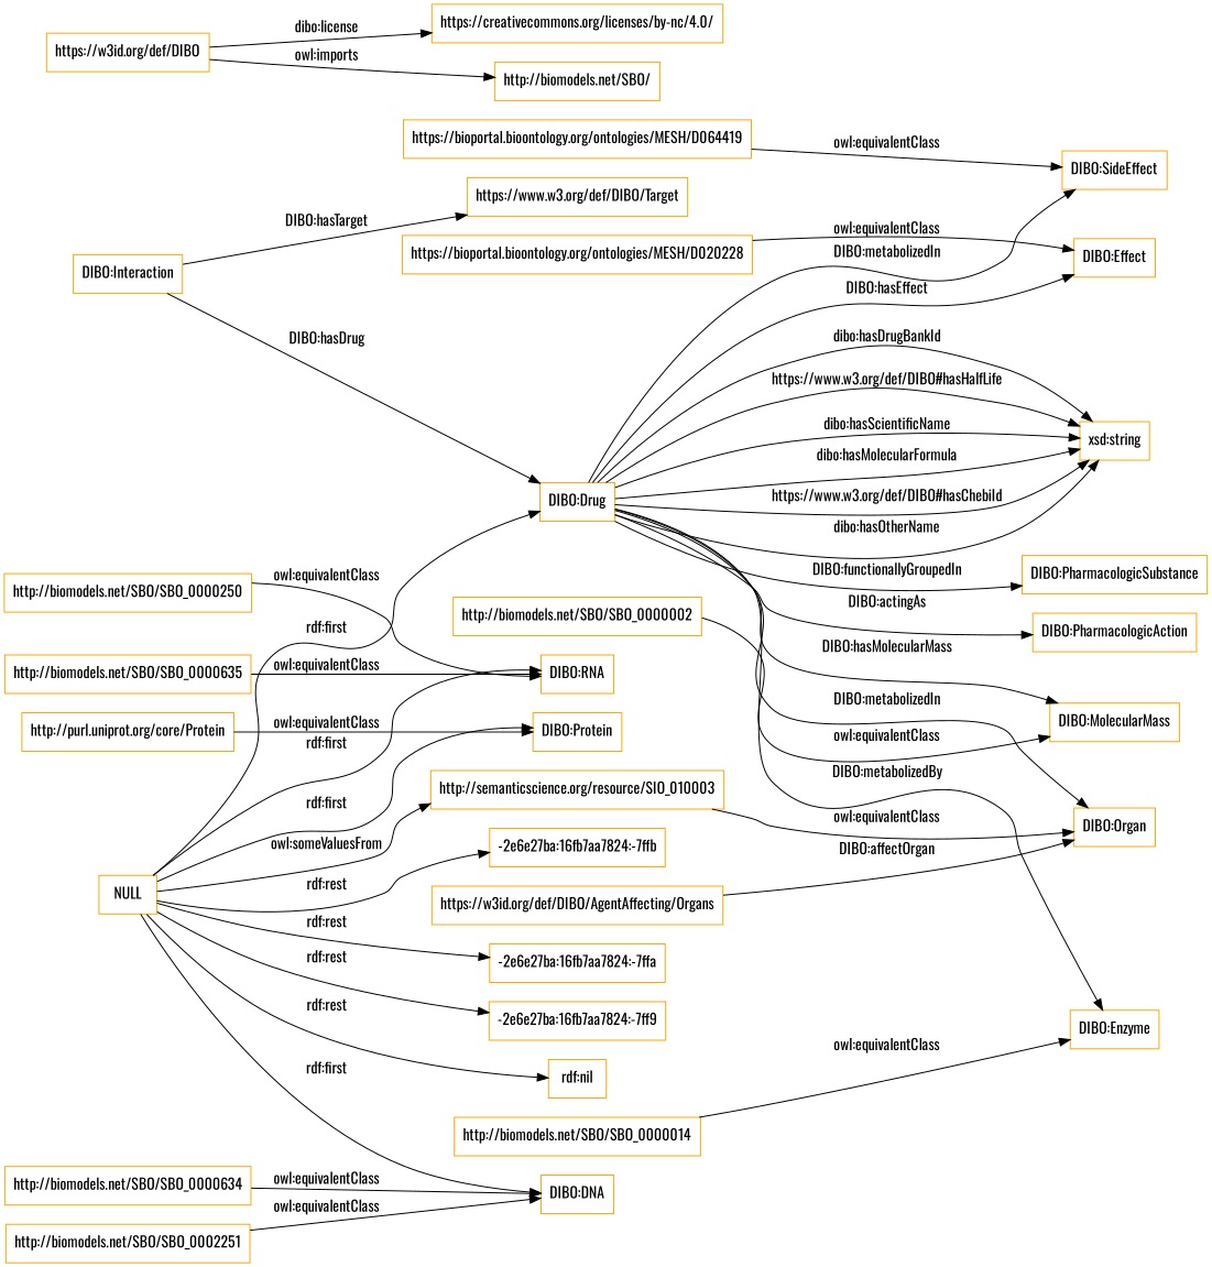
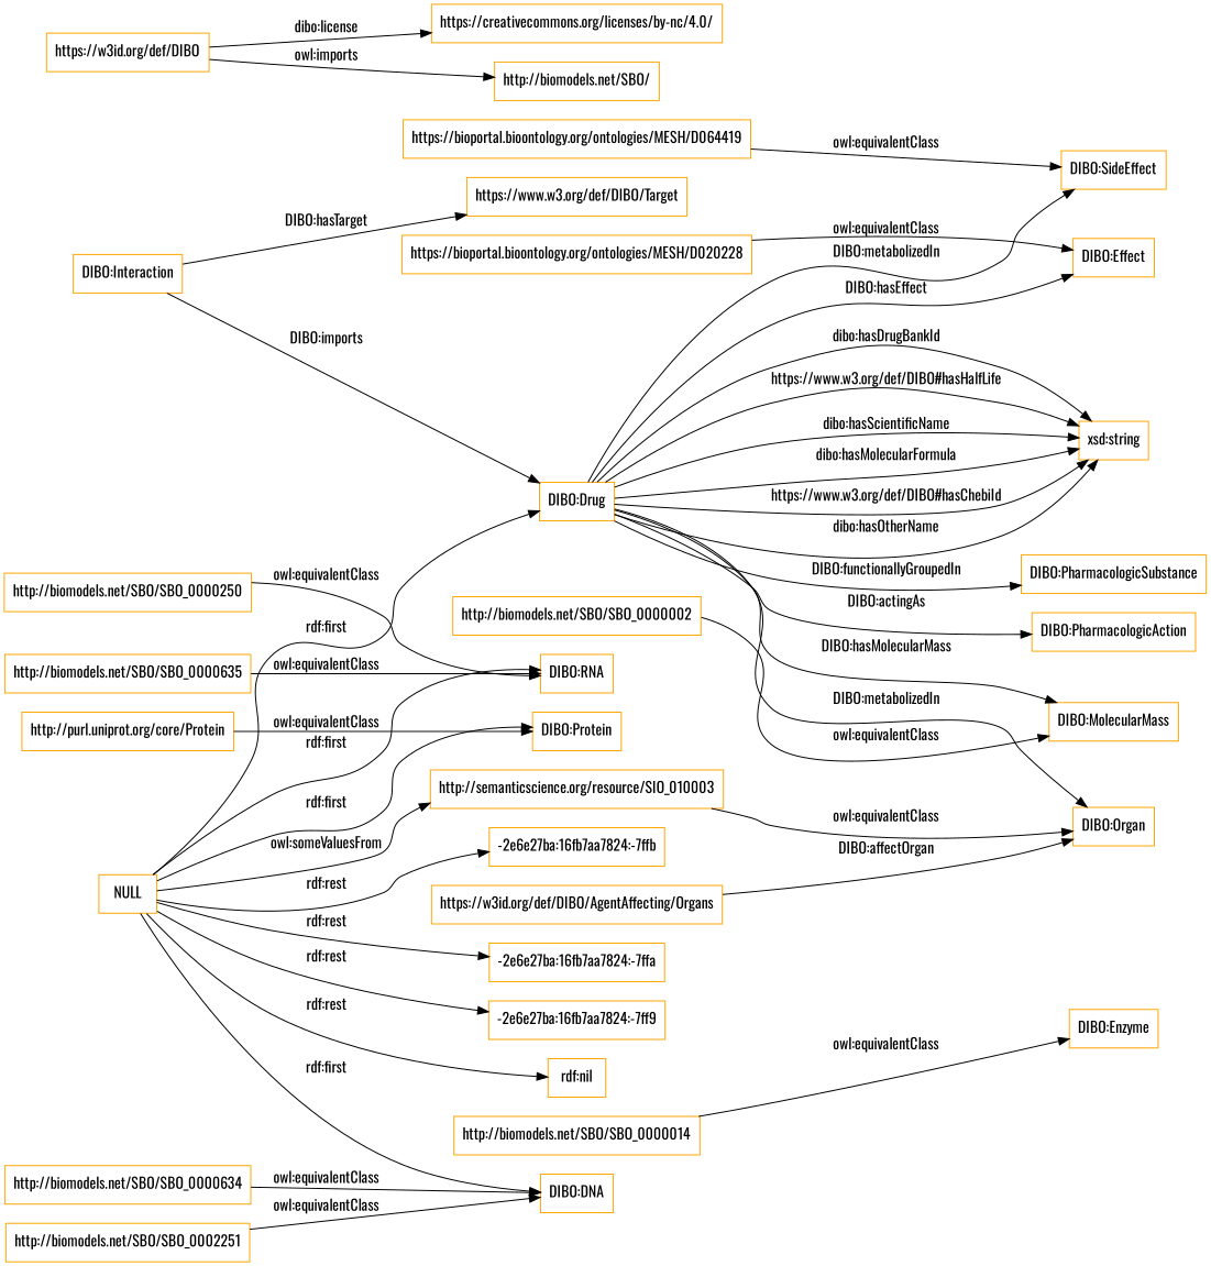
  digraph {
    fontname=Oswald
    rankdir=LR
    node [color=orange fontname=Oswald shape=rectangle]
    edge [fontname=Oswald]
    "DIBO:Drug"
    "DIBO:SideEffect"
    "DIBO:PharmacologicSubstance"
    "DIBO:Effect"
    "DIBO:PharmacologicAction"
    "DIBO:MolecularMass"
    "DIBO:Organ"
    "DIBO:Enzyme"
    "xsd:string"
    "http://semanticscience.org/resource/SIO_010003"
    "https://w3id.org/def/DIBO/AgentAffecting/Organs"
    "DIBO:Interaction"
    "https://www.w3.org/def/DIBO/Target"
    "https://bioportal.bioontology.org/ontologies/MESH/D020228"
    "https://bioportal.bioontology.org/ontologies/MESH/D064419"
    "http://purl.uniprot.org/core/Protein"
    "DIBO:Protein"
    "http://biomodels.net/SBO/SBO_0000635"
    "DIBO:RNA"
    n20 [label="http://biomodels.net/SBO/SBO_0002251"]
    "DIBO:DNA"
    "http://biomodels.net/SBO/SBO_0000634"
    "http://biomodels.net/SBO/SBO_0000250"
    "http://biomodels.net/SBO/SBO_0000014"
    "https://w3id.org/def/DIBO"
    "https://creativecommons.org/licenses/by-nc/4.0/"
    "http://biomodels.net/SBO/"
    "http://biomodels.net/SBO/SBO_0000002"
    NULL
    "-2e6e27ba:16fb7aa7824:-7ffb"
    "-2e6e27ba:16fb7aa7824:-7ffa"
    "-2e6e27ba:16fb7aa7824:-7ff9"
    "rdf:nil"
    "DIBO:Drug" -> "DIBO:SideEffect" [label="DIBO:metabolizedIn"]
    "DIBO:Drug" -> "DIBO:PharmacologicSubstance" [label="DIBO:functionallyGroupedIn"]
    "DIBO:Drug" -> "DIBO:Effect" [label="DIBO:hasEffect"]
    "DIBO:Drug" -> "DIBO:PharmacologicAction" [label="DIBO:actingAs"]
    "DIBO:Drug" -> "DIBO:MolecularMass" [label="DIBO:hasMolecularMass"]
    "DIBO:Drug" -> "DIBO:Organ" [label="DIBO:metabolizedIn"]
-   "DIBO:Drug" -> "DIBO:Enzyme" [label="DIBO:metabolizedBy"]
    "DIBO:Drug" -> "xsd:string" [label="https://www.w3.org/def/DIBO#hasHalfLife"]
    "DIBO:Drug" -> "xsd:string" [label="dibo:hasScientificName"]
    "DIBO:Drug" -> "xsd:string" [label="dibo:hasMolecularFormula"]
    "DIBO:Drug" -> "xsd:string" [label="https://www.w3.org/def/DIBO#hasChebiId"]
    "DIBO:Drug" -> "xsd:string" [label="dibo:hasOtherName"]
    "DIBO:Drug" -> "xsd:string" [label="dibo:hasDrugBankId"]
    "http://semanticscience.org/resource/SIO_010003" -> "DIBO:Organ" [label="owl:equivalentClass"]
    "https://w3id.org/def/DIBO/AgentAffecting/Organs" -> "DIBO:Organ" [label="DIBO:affectOrgan"]
-   "DIBO:Interaction" -> "DIBO:Drug" [label="DIBO:hasDrug"]
+   "DIBO:Interaction" -> "DIBO:Drug" [label="DIBO:imports"]
    "DIBO:Interaction" -> "https://www.w3.org/def/DIBO/Target" [label="DIBO:hasTarget"]
    "https://bioportal.bioontology.org/ontologies/MESH/D020228" -> "DIBO:Effect" [label="owl:equivalentClass"]
    "https://bioportal.bioontology.org/ontologies/MESH/D064419" -> "DIBO:SideEffect" [label="owl:equivalentClass"]
    "http://purl.uniprot.org/core/Protein" -> "DIBO:Protein" [label="owl:equivalentClass"]
    "http://biomodels.net/SBO/SBO_0000635" -> "DIBO:RNA" [label="owl:equivalentClass"]
    n20 -> "DIBO:DNA" [label="owl:equivalentClass"]
    "http://biomodels.net/SBO/SBO_0000634" -> "DIBO:DNA" [label="owl:equivalentClass"]
    "http://biomodels.net/SBO/SBO_0000250" -> "DIBO:RNA" [label="owl:equivalentClass"]
    "http://biomodels.net/SBO/SBO_0000014" -> "DIBO:Enzyme" [label="owl:equivalentClass"]
    "https://w3id.org/def/DIBO" -> "https://creativecommons.org/licenses/by-nc/4.0/" [label="dibo:license"]
    "https://w3id.org/def/DIBO" -> "http://biomodels.net/SBO/" [label="owl:imports"]
    "http://biomodels.net/SBO/SBO_0000002" -> "DIBO:MolecularMass" [label="owl:equivalentClass"]
    NULL -> "DIBO:Drug" [label="rdf:first"]
    NULL -> "http://semanticscience.org/resource/SIO_010003" [label="owl:someValuesFrom"]
    NULL -> "DIBO:Protein" [label="rdf:first"]
    NULL -> "DIBO:RNA" [label="rdf:first"]
    NULL -> "DIBO:DNA" [label="rdf:first"]
    NULL -> "-2e6e27ba:16fb7aa7824:-7ffb" [label="rdf:rest"]
    NULL -> "-2e6e27ba:16fb7aa7824:-7ffa" [label="rdf:rest"]
    NULL -> "-2e6e27ba:16fb7aa7824:-7ff9" [label="rdf:rest"]
    NULL -> "rdf:nil" [label="rdf:rest"]
  }
